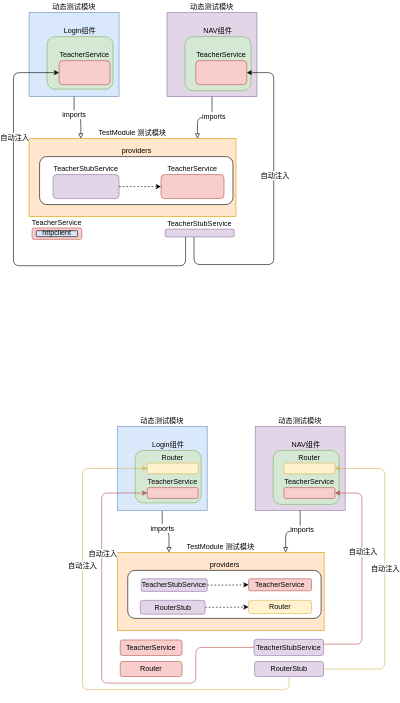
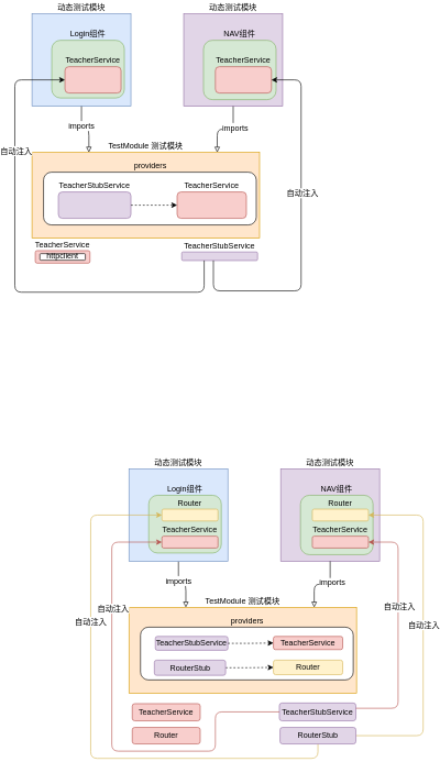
  <mxCell id="0" />
  <mxCell id="1" parent="0" />
  <mxCell id="2" value="TeacherStubService" style="rounded=1;whiteSpace=wrap;html=1;fillColor=#e1d5e7;strokeColor=#9673a6;labelPosition=center;verticalLabelPosition=top;align=center;verticalAlign=bottom;" vertex="1" parent="1"><mxGeometry x="273" y="381" width="115" height="13" as="geometry" /></mxCell>
  <mxCell id="3" value="" style="group" vertex="1" connectable="0" parent="1"><mxGeometry x="46" y="20" width="150" height="140" as="geometry" /></mxCell>
  <mxCell id="4" value="动态测试模块" style="rounded=0;whiteSpace=wrap;html=1;labelPosition=center;verticalLabelPosition=top;align=center;verticalAlign=bottom;fillColor=#dae8fc;strokeColor=#6c8ebf;" vertex="1" parent="3"><mxGeometry width="150" height="140" as="geometry" /></mxCell>
  <mxCell id="5" value="Login组件" style="rounded=1;whiteSpace=wrap;html=1;labelPosition=center;verticalLabelPosition=top;align=center;verticalAlign=bottom;fillColor=#d5e8d4;strokeColor=#82b366;" vertex="1" parent="3"><mxGeometry x="30" y="40" width="110" height="87.5" as="geometry" /></mxCell>
  <mxCell id="6" value="TeacherService" style="rounded=1;whiteSpace=wrap;html=1;labelPosition=center;verticalLabelPosition=top;align=center;verticalAlign=bottom;fillColor=#f8cecc;strokeColor=#b85450;" vertex="1" parent="3"><mxGeometry x="50" y="80" width="85" height="40" as="geometry" /></mxCell>
  <mxCell id="7" value="" style="group" vertex="1" connectable="0" parent="1"><mxGeometry x="276" y="20" width="150" height="140" as="geometry" /></mxCell>
  <mxCell id="8" value="动态测试模块" style="rounded=0;whiteSpace=wrap;html=1;labelPosition=center;verticalLabelPosition=top;align=center;verticalAlign=bottom;fillColor=#e1d5e7;strokeColor=#9673a6;" vertex="1" parent="7"><mxGeometry width="150" height="140" as="geometry" /></mxCell>
  <mxCell id="9" value="&lt;span style=&quot;white-space: normal&quot;&gt;NAV组件&lt;/span&gt;" style="rounded=1;whiteSpace=wrap;html=1;labelPosition=center;verticalLabelPosition=top;align=center;verticalAlign=bottom;fillColor=#d5e8d4;strokeColor=#82b366;" vertex="1" parent="7"><mxGeometry x="30" y="40" width="110" height="90" as="geometry" /></mxCell>
  <mxCell id="10" value="TeacherService" style="rounded=1;whiteSpace=wrap;html=1;labelPosition=center;verticalLabelPosition=top;align=center;verticalAlign=bottom;fillColor=#f8cecc;strokeColor=#b85450;" vertex="1" parent="7"><mxGeometry x="48" y="80" width="85" height="40" as="geometry" /></mxCell>
  <mxCell id="11" style="edgeStyle=orthogonalEdgeStyle;rounded=1;orthogonalLoop=1;jettySize=auto;html=1;entryX=0.25;entryY=0;entryDx=0;entryDy=0;endArrow=block;endFill=0;" edge="1" parent="1" source="4" target="19"><mxGeometry relative="1" as="geometry" /></mxCell>
  <mxCell id="12" value="imports" style="text;html=1;align=center;verticalAlign=middle;resizable=0;points=[];labelBackgroundColor=#ffffff;" vertex="1" connectable="0" parent="11"><mxGeometry x="-0.279" y="-1" relative="1" as="geometry"><mxPoint as="offset" /></mxGeometry></mxCell>
  <mxCell id="13" style="edgeStyle=orthogonalEdgeStyle;rounded=1;orthogonalLoop=1;jettySize=auto;html=1;entryX=0.814;entryY=0;entryDx=0;entryDy=0;entryPerimeter=0;endArrow=block;endFill=0;" edge="1" parent="1" source="8" target="19"><mxGeometry relative="1" as="geometry" /></mxCell>
  <mxCell id="14" value="imports" style="text;html=1;align=center;verticalAlign=middle;resizable=0;points=[];labelBackgroundColor=#ffffff;" vertex="1" connectable="0" parent="13"><mxGeometry x="-0.313" y="2" relative="1" as="geometry"><mxPoint as="offset" /></mxGeometry></mxCell>
  <mxCell id="15" value="" style="group" vertex="1" connectable="0" parent="1"><mxGeometry x="51" y="379" width="113" height="19" as="geometry" /></mxCell>
  <mxCell id="16" value="TeacherService" style="rounded=1;whiteSpace=wrap;html=1;labelPosition=center;verticalLabelPosition=top;align=center;verticalAlign=bottom;fillColor=#f8cecc;strokeColor=#b85450;" vertex="1" parent="15"><mxGeometry width="82.867" height="19" as="geometry" /></mxCell>
- <mxCell id="17" value="httpclient" style="rounded=1;whiteSpace=wrap;html=1;fillColor=#dae8fc;" vertex="1" parent="15"><mxGeometry x="6.992" y="4.51" width="68.876" height="9.975" as="geometry" /></mxCell>
+ <mxCell id="17" value="httpclient" style="rounded=1;whiteSpace=wrap;html=1;" vertex="1" parent="15"><mxGeometry x="6.992" y="4.51" width="68.876" height="9.975" as="geometry" /></mxCell>
  <mxCell id="18" value="" style="group" vertex="1" connectable="0" parent="1"><mxGeometry x="46" y="230" width="345" height="130" as="geometry" /></mxCell>
  <mxCell id="19" value="TestModule 测试模块" style="rounded=0;whiteSpace=wrap;html=1;labelPosition=center;verticalLabelPosition=top;align=center;verticalAlign=bottom;fillColor=#ffe6cc;strokeColor=#d79b00;" vertex="1" parent="18"><mxGeometry width="345" height="130" as="geometry" /></mxCell>
  <mxCell id="20" value="providers" style="rounded=1;whiteSpace=wrap;html=1;labelPosition=center;verticalLabelPosition=top;align=center;verticalAlign=bottom;" vertex="1" parent="18"><mxGeometry x="17.5" y="30" width="322.5" height="80" as="geometry" /></mxCell>
  <mxCell id="21" value="TeacherStubService" style="rounded=1;whiteSpace=wrap;html=1;fillColor=#e1d5e7;strokeColor=#9673a6;labelPosition=center;verticalLabelPosition=top;align=center;verticalAlign=bottom;" vertex="1" parent="18"><mxGeometry x="40" y="60" width="110" height="40" as="geometry" /></mxCell>
  <mxCell id="22" value="TeacherService" style="rounded=1;whiteSpace=wrap;html=1;labelPosition=center;verticalLabelPosition=top;align=center;verticalAlign=bottom;fillColor=#f8cecc;strokeColor=#b85450;" vertex="1" parent="18"><mxGeometry x="220" y="60" width="105" height="40" as="geometry" /></mxCell>
  <mxCell id="23" style="edgeStyle=orthogonalEdgeStyle;rounded=0;orthogonalLoop=1;jettySize=auto;html=1;entryX=0;entryY=0.5;entryDx=0;entryDy=0;dashed=1;" edge="1" parent="18" source="21" target="22"><mxGeometry relative="1" as="geometry" /></mxCell>
  <mxCell id="24" style="edgeStyle=orthogonalEdgeStyle;rounded=1;orthogonalLoop=1;jettySize=auto;html=1;entryX=1;entryY=0.5;entryDx=0;entryDy=0;endArrow=classic;endFill=1;fontSize=36;" edge="1" parent="1" source="2" target="10"><mxGeometry relative="1" as="geometry"><Array as="points"><mxPoint x="321" y="440" /><mxPoint x="454" y="440" /><mxPoint x="454" y="120" /></Array></mxGeometry></mxCell>
  <mxCell id="25" value="自动注入" style="text;html=1;align=center;verticalAlign=middle;resizable=0;points=[];labelBackgroundColor=#ffffff;fontSize=12;" vertex="1" connectable="0" parent="24"><mxGeometry x="0.206" y="-1" relative="1" as="geometry"><mxPoint as="offset" /></mxGeometry></mxCell>
  <mxCell id="26" style="edgeStyle=orthogonalEdgeStyle;rounded=1;orthogonalLoop=1;jettySize=auto;html=1;entryX=0;entryY=0.5;entryDx=0;entryDy=0;endArrow=classic;endFill=1;fontSize=36;" edge="1" parent="1" source="2" target="6"><mxGeometry relative="1" as="geometry"><Array as="points"><mxPoint x="307" y="442" /><mxPoint x="20" y="442" /><mxPoint x="20" y="120" /></Array></mxGeometry></mxCell>
  <mxCell id="27" value="自动注入" style="text;html=1;align=center;verticalAlign=middle;resizable=0;points=[];labelBackgroundColor=#ffffff;fontSize=12;" vertex="1" connectable="0" parent="26"><mxGeometry x="0.501" y="-1" relative="1" as="geometry"><mxPoint as="offset" /></mxGeometry></mxCell>
  <mxCell id="28" value="TeacherStubService" style="rounded=1;whiteSpace=wrap;html=1;fillColor=#e1d5e7;strokeColor=#9673a6;labelPosition=center;verticalLabelPosition=middle;align=center;verticalAlign=middle;" vertex="1" parent="1"><mxGeometry x="421" y="1065" width="116" height="27" as="geometry" /></mxCell>
  <mxCell id="29" value="" style="group" vertex="1" connectable="0" parent="1"><mxGeometry x="423" y="710" width="150" height="140" as="geometry" /></mxCell>
  <mxCell id="30" value="动态测试模块" style="rounded=0;whiteSpace=wrap;html=1;labelPosition=center;verticalLabelPosition=top;align=center;verticalAlign=bottom;fillColor=#e1d5e7;strokeColor=#9673a6;" vertex="1" parent="29"><mxGeometry width="150" height="140" as="geometry" /></mxCell>
  <mxCell id="31" value="&lt;span style=&quot;white-space: normal&quot;&gt;NAV组件&lt;/span&gt;" style="rounded=1;whiteSpace=wrap;html=1;labelPosition=center;verticalLabelPosition=top;align=center;verticalAlign=bottom;fillColor=#d5e8d4;strokeColor=#82b366;" vertex="1" parent="29"><mxGeometry x="30" y="40" width="110" height="90" as="geometry" /></mxCell>
  <mxCell id="32" value="TeacherService" style="rounded=1;whiteSpace=wrap;html=1;labelPosition=center;verticalLabelPosition=top;align=center;verticalAlign=bottom;fillColor=#f8cecc;strokeColor=#b85450;" vertex="1" parent="29"><mxGeometry x="48" y="102" width="85" height="18" as="geometry" /></mxCell>
  <mxCell id="33" value="Router" style="rounded=1;whiteSpace=wrap;html=1;labelPosition=center;verticalLabelPosition=top;align=center;verticalAlign=bottom;fillColor=#fff2cc;strokeColor=#d6b656;" vertex="1" parent="29"><mxGeometry x="48" y="61" width="85" height="18" as="geometry" /></mxCell>
  <mxCell id="34" style="edgeStyle=orthogonalEdgeStyle;rounded=1;orthogonalLoop=1;jettySize=auto;html=1;entryX=0.25;entryY=0;entryDx=0;entryDy=0;endArrow=block;endFill=0;" edge="1" source="40" target="48" parent="1"><mxGeometry relative="1" as="geometry" /></mxCell>
  <mxCell id="35" value="imports" style="text;html=1;align=center;verticalAlign=middle;resizable=0;points=[];labelBackgroundColor=#ffffff;" vertex="1" connectable="0" parent="34"><mxGeometry x="-0.279" y="-1" relative="1" as="geometry"><mxPoint as="offset" /></mxGeometry></mxCell>
  <mxCell id="36" style="edgeStyle=orthogonalEdgeStyle;rounded=1;orthogonalLoop=1;jettySize=auto;html=1;entryX=0.814;entryY=0;entryDx=0;entryDy=0;entryPerimeter=0;endArrow=block;endFill=0;" edge="1" source="30" target="48" parent="1"><mxGeometry relative="1" as="geometry" /></mxCell>
  <mxCell id="37" value="imports" style="text;html=1;align=center;verticalAlign=middle;resizable=0;points=[];labelBackgroundColor=#ffffff;" vertex="1" connectable="0" parent="36"><mxGeometry x="-0.313" y="2" relative="1" as="geometry"><mxPoint as="offset" /></mxGeometry></mxCell>
  <mxCell id="38" style="edgeStyle=orthogonalEdgeStyle;rounded=1;orthogonalLoop=1;jettySize=auto;html=1;entryX=1;entryY=0.5;entryDx=0;entryDy=0;endArrow=classic;endFill=1;fontSize=36;fillColor=#f8cecc;strokeColor=#b85450;" edge="1" source="28" target="32" parent="1"><mxGeometry relative="1" as="geometry"><Array as="points"><mxPoint x="601" y="1073" /><mxPoint x="601" y="821" /></Array></mxGeometry></mxCell>
  <mxCell id="39" value="自动注入" style="text;html=1;align=center;verticalAlign=middle;resizable=0;points=[];labelBackgroundColor=#ffffff;fontSize=12;" vertex="1" connectable="0" parent="38"><mxGeometry x="0.206" y="-1" relative="1" as="geometry"><mxPoint as="offset" /></mxGeometry></mxCell>
  <mxCell id="40" value="动态测试模块" style="rounded=0;whiteSpace=wrap;html=1;labelPosition=center;verticalLabelPosition=top;align=center;verticalAlign=bottom;fillColor=#dae8fc;strokeColor=#6c8ebf;" vertex="1" parent="1"><mxGeometry x="193" y="710" width="150" height="140" as="geometry" /></mxCell>
  <mxCell id="41" value="Login组件" style="rounded=1;whiteSpace=wrap;html=1;labelPosition=center;verticalLabelPosition=top;align=center;verticalAlign=bottom;fillColor=#d5e8d4;strokeColor=#82b366;" vertex="1" parent="1"><mxGeometry x="223" y="750" width="110" height="87.5" as="geometry" /></mxCell>
  <mxCell id="42" value="TeacherService" style="rounded=1;whiteSpace=wrap;html=1;labelPosition=center;verticalLabelPosition=top;align=center;verticalAlign=bottom;fillColor=#f8cecc;strokeColor=#b85450;" vertex="1" parent="1"><mxGeometry x="243" y="812" width="85" height="18" as="geometry" /></mxCell>
  <mxCell id="43" value="Router" style="rounded=1;whiteSpace=wrap;html=1;labelPosition=center;verticalLabelPosition=top;align=center;verticalAlign=bottom;fillColor=#fff2cc;strokeColor=#d6b656;" vertex="1" parent="1"><mxGeometry x="243" y="771" width="85" height="18" as="geometry" /></mxCell>
  <mxCell id="44" style="edgeStyle=orthogonalEdgeStyle;rounded=1;orthogonalLoop=1;jettySize=auto;html=1;entryX=1;entryY=0.5;entryDx=0;entryDy=0;endArrow=classic;endFill=1;fontSize=12;fillColor=#fff2cc;strokeColor=#d6b656;" edge="1" parent="1" source="47" target="33"><mxGeometry relative="1" as="geometry"><Array as="points"><mxPoint x="639" y="1115" /><mxPoint x="639" y="780" /></Array></mxGeometry></mxCell>
  <mxCell id="45" value="自动注入" style="text;html=1;align=center;verticalAlign=middle;resizable=0;points=[];labelBackgroundColor=#ffffff;fontSize=12;rotation=0;" vertex="1" connectable="0" parent="44"><mxGeometry x="0.08" y="-1" relative="1" as="geometry"><mxPoint x="-1" y="10.5" as="offset" /></mxGeometry></mxCell>
  <mxCell id="46" value="自动注入" style="edgeStyle=orthogonalEdgeStyle;rounded=1;orthogonalLoop=1;jettySize=auto;html=1;entryX=0;entryY=0.5;entryDx=0;entryDy=0;endArrow=classic;endFill=1;fontSize=12;fillColor=#fff2cc;strokeColor=#d6b656;" edge="1" parent="1" source="47" target="43"><mxGeometry x="0.36" relative="1" as="geometry"><Array as="points"><mxPoint x="480" y="1149" /><mxPoint x="135" y="1149" /><mxPoint x="135" y="780" /></Array><mxPoint as="offset" /></mxGeometry></mxCell>
  <mxCell id="47" value="RouterStub" style="rounded=1;whiteSpace=wrap;html=1;fillColor=#e1d5e7;strokeColor=#9673a6;labelPosition=center;verticalLabelPosition=middle;align=center;verticalAlign=middle;" vertex="1" parent="1"><mxGeometry x="422" y="1102" width="115" height="25" as="geometry" /></mxCell>
  <mxCell id="48" value="TestModule 测试模块" style="rounded=0;whiteSpace=wrap;html=1;labelPosition=center;verticalLabelPosition=top;align=center;verticalAlign=bottom;fillColor=#ffe6cc;strokeColor=#d79b00;" vertex="1" parent="1"><mxGeometry x="193" y="920" width="345" height="130" as="geometry" /></mxCell>
  <mxCell id="49" value="providers" style="rounded=1;whiteSpace=wrap;html=1;labelPosition=center;verticalLabelPosition=top;align=center;verticalAlign=bottom;" vertex="1" parent="1"><mxGeometry x="210.5" y="950" width="322.5" height="80" as="geometry" /></mxCell>
  <mxCell id="50" value="TeacherStubService" style="rounded=1;whiteSpace=wrap;html=1;fillColor=#e1d5e7;strokeColor=#9673a6;labelPosition=center;verticalLabelPosition=middle;align=center;verticalAlign=middle;" vertex="1" parent="1"><mxGeometry x="233" y="964" width="110" height="21" as="geometry" /></mxCell>
  <mxCell id="51" value="TeacherService" style="rounded=1;whiteSpace=wrap;html=1;labelPosition=center;verticalLabelPosition=middle;align=center;verticalAlign=middle;fillColor=#f8cecc;strokeColor=#b85450;" vertex="1" parent="1"><mxGeometry x="412" y="964" width="105" height="20" as="geometry" /></mxCell>
  <mxCell id="52" style="edgeStyle=orthogonalEdgeStyle;rounded=0;orthogonalLoop=1;jettySize=auto;html=1;entryX=0;entryY=0.5;entryDx=0;entryDy=0;dashed=1;" edge="1" parent="1" source="50" target="51"><mxGeometry relative="1" as="geometry" /></mxCell>
  <mxCell id="53" value="Router" style="rounded=1;whiteSpace=wrap;html=1;labelPosition=center;verticalLabelPosition=middle;align=center;verticalAlign=middle;fillColor=#f8cecc;strokeColor=#b85450;" vertex="1" parent="1"><mxGeometry x="198" y="1102" width="103" height="25" as="geometry" /></mxCell>
  <mxCell id="54" value="Router" style="rounded=1;whiteSpace=wrap;html=1;labelPosition=center;verticalLabelPosition=middle;align=center;verticalAlign=middle;fillColor=#fff2cc;strokeColor=#d6b656;" vertex="1" parent="1"><mxGeometry x="412" y="1000" width="105" height="22" as="geometry" /></mxCell>
  <mxCell id="55" style="edgeStyle=orthogonalEdgeStyle;rounded=1;orthogonalLoop=1;jettySize=auto;html=1;endArrow=classic;endFill=1;fontSize=12;dashed=1;" edge="1" parent="1" source="56" target="54"><mxGeometry relative="1" as="geometry" /></mxCell>
  <mxCell id="56" value="RouterStub" style="rounded=1;whiteSpace=wrap;html=1;fillColor=#e1d5e7;strokeColor=#9673a6;labelPosition=center;verticalLabelPosition=middle;align=center;verticalAlign=middle;" vertex="1" parent="1"><mxGeometry x="231.5" y="1000" width="108" height="23" as="geometry" /></mxCell>
  <mxCell id="57" value="TeacherService" style="rounded=1;whiteSpace=wrap;html=1;labelPosition=center;verticalLabelPosition=middle;align=center;verticalAlign=middle;fillColor=#f8cecc;strokeColor=#b85450;" vertex="1" parent="1"><mxGeometry x="198" y="1066" width="103" height="26" as="geometry" /></mxCell>
  <mxCell id="58" style="edgeStyle=orthogonalEdgeStyle;rounded=1;orthogonalLoop=1;jettySize=auto;html=1;entryX=0;entryY=0.5;entryDx=0;entryDy=0;endArrow=classic;endFill=1;fontSize=36;fillColor=#f8cecc;strokeColor=#b85450;" edge="1" source="28" target="42" parent="1"><mxGeometry relative="1" as="geometry"><Array as="points"><mxPoint x="324" y="1079" /><mxPoint x="324" y="1138" /><mxPoint x="167" y="1138" /><mxPoint x="167" y="821" /></Array></mxGeometry></mxCell>
  <mxCell id="59" value="自动注入" style="text;html=1;align=center;verticalAlign=middle;resizable=0;points=[];labelBackgroundColor=#ffffff;fontSize=12;" vertex="1" connectable="0" parent="58"><mxGeometry x="0.501" y="-1" relative="1" as="geometry"><mxPoint as="offset" /></mxGeometry></mxCell>
